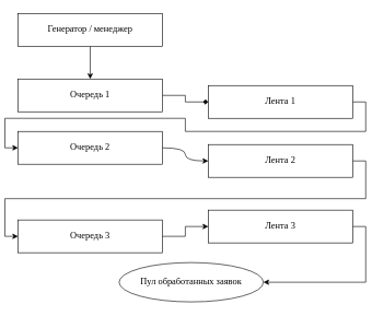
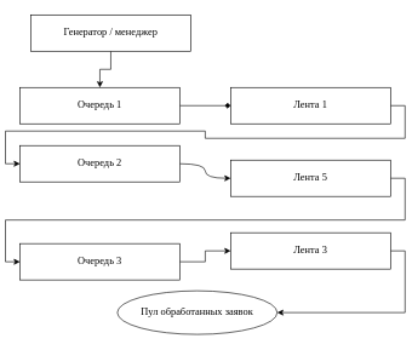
  <mxCell id="0" />
  <mxCell id="1" parent="0" />
  <mxCell id="2" style="edgeStyle=orthogonalEdgeStyle;rounded=0;orthogonalLoop=1;jettySize=auto;html=1;exitX=1;exitY=0.5;exitDx=0;exitDy=0;entryX=0;entryY=0.5;entryDx=0;entryDy=0;fontFamily=Times New Roman;fontSize=14;endArrow=diamond;" edge="1" parent="1" source="3" target="5"><mxGeometry relative="1" as="geometry" /></mxCell>
  <mxCell id="3" value="Очередь 1" style="rounded=0;whiteSpace=wrap;html=1;fontSize=14;fontFamily=Times New Roman;" vertex="1" parent="1"><mxGeometry x="20" y="120" width="220" height="50" as="geometry" /></mxCell>
  <mxCell id="4" style="edgeStyle=orthogonalEdgeStyle;rounded=0;orthogonalLoop=1;jettySize=auto;html=1;exitX=1;exitY=0.5;exitDx=0;exitDy=0;entryX=0;entryY=0.5;entryDx=0;entryDy=0;fontFamily=Times New Roman;fontSize=14;" edge="1" parent="1" source="5" target="7"><mxGeometry relative="1" as="geometry" /></mxCell>
- <mxCell id="5" value="Лента 1" style="rounded=0;whiteSpace=wrap;html=1;fontSize=14;fontFamily=Times New Roman;" vertex="1" parent="1"><mxGeometry x="310" y="130" width="220" height="50" as="geometry" /></mxCell>
+ <mxCell id="5" value="Лента 1" style="rounded=0;whiteSpace=wrap;html=1;fontSize=14;fontFamily=Times New Roman;" vertex="1" parent="1"><mxGeometry x="310" y="120" width="220" height="50" as="geometry" /></mxCell>
  <mxCell id="6" style="edgeStyle=orthogonalEdgeStyle;curved=1;rounded=0;orthogonalLoop=1;jettySize=auto;html=1;exitX=1;exitY=0.5;exitDx=0;exitDy=0;entryX=0;entryY=0.5;entryDx=0;entryDy=0;fontFamily=Times New Roman;fontSize=14;" edge="1" parent="1" source="7" target="9"><mxGeometry relative="1" as="geometry" /></mxCell>
  <mxCell id="7" value="Очередь 2" style="rounded=0;whiteSpace=wrap;html=1;fontSize=14;fontFamily=Times New Roman;" vertex="1" parent="1"><mxGeometry x="20" y="200" width="220" height="50" as="geometry" /></mxCell>
  <mxCell id="8" style="edgeStyle=orthogonalEdgeStyle;rounded=0;orthogonalLoop=1;jettySize=auto;html=1;exitX=1;exitY=0.5;exitDx=0;exitDy=0;entryX=0;entryY=0.5;entryDx=0;entryDy=0;fontFamily=Times New Roman;fontSize=14;" edge="1" parent="1" source="9" target="11"><mxGeometry relative="1" as="geometry" /></mxCell>
- <mxCell id="9" value="Лента 2" style="rounded=0;whiteSpace=wrap;html=1;fontSize=14;fontFamily=Times New Roman;" vertex="1" parent="1"><mxGeometry x="310" y="220" width="220" height="50" as="geometry" /></mxCell>
+ <mxCell id="9" value="Лента 5" style="rounded=0;whiteSpace=wrap;html=1;fontSize=14;fontFamily=Times New Roman;" vertex="1" parent="1"><mxGeometry x="310" y="220" width="220" height="50" as="geometry" /></mxCell>
  <mxCell id="10" style="edgeStyle=orthogonalEdgeStyle;rounded=0;orthogonalLoop=1;jettySize=auto;html=1;exitX=1;exitY=0.5;exitDx=0;exitDy=0;entryX=0;entryY=0.5;entryDx=0;entryDy=0;fontFamily=Times New Roman;fontSize=14;" edge="1" parent="1" source="11" target="13"><mxGeometry relative="1" as="geometry" /></mxCell>
  <mxCell id="11" value="Очередь 3" style="rounded=0;whiteSpace=wrap;html=1;fontSize=14;fontFamily=Times New Roman;" vertex="1" parent="1"><mxGeometry x="20" y="335" width="220" height="50" as="geometry" /></mxCell>
  <mxCell id="12" style="edgeStyle=orthogonalEdgeStyle;rounded=0;orthogonalLoop=1;jettySize=auto;html=1;exitX=1;exitY=0.5;exitDx=0;exitDy=0;entryX=1;entryY=0.5;entryDx=0;entryDy=0;fontFamily=Times New Roman;fontSize=14;" edge="1" parent="1" source="13" target="16"><mxGeometry relative="1" as="geometry" /></mxCell>
  <mxCell id="13" value="Лента 3" style="rounded=0;whiteSpace=wrap;html=1;fontSize=14;fontFamily=Times New Roman;" vertex="1" parent="1"><mxGeometry x="310" y="320" width="220" height="50" as="geometry" /></mxCell>
  <mxCell id="14" style="edgeStyle=orthogonalEdgeStyle;rounded=0;orthogonalLoop=1;jettySize=auto;html=1;exitX=0.5;exitY=1;exitDx=0;exitDy=0;fontFamily=Times New Roman;fontSize=14;" edge="1" parent="1" source="15" target="3"><mxGeometry relative="1" as="geometry" /></mxCell>
- <mxCell id="15" value="Генератор / менеджер" style="rounded=0;whiteSpace=wrap;html=1;fontSize=14;fontFamily=Times New Roman;" vertex="1" parent="1"><mxGeometry x="20" y="20" width="220" height="50" as="geometry" /></mxCell>
- <mxCell id="16" value="Пул обработанных заявок" style="ellipse;whiteSpace=wrap;html=1;fontFamily=Times New Roman;fontSize=14;" vertex="1" parent="1"><mxGeometry x="174" y="400" width="220" height="60" as="geometry" /></mxCell>
+ <mxCell id="15" value="Генератор / менеджер" style="rounded=0;whiteSpace=wrap;html=1;fontSize=14;fontFamily=Times New Roman;" vertex="1" parent="1"><mxGeometry x="35" y="20" width="220" height="50" as="geometry" /></mxCell>
+ <mxCell id="16" value="Пул обработанных заявок" style="ellipse;whiteSpace=wrap;html=1;fontFamily=Times New Roman;fontSize=14;" vertex="1" parent="1"><mxGeometry x="154" y="400" width="220" height="60" as="geometry" /></mxCell>
